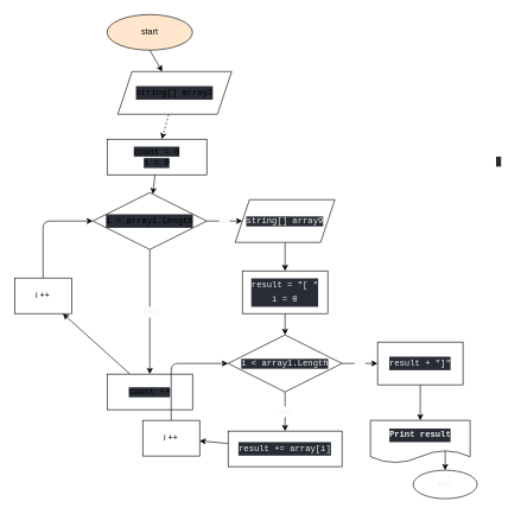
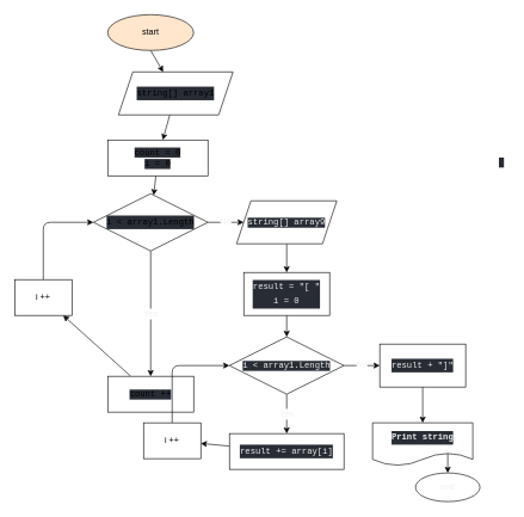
  <mxCell id="0" />
  <mxCell id="1" parent="0" />
  <mxCell id="2" value="" style="edgeStyle=none;html=1;" edge="1" parent="1" target="5"><mxGeometry relative="1" as="geometry"><mxPoint x="210" y="70" as="sourcePoint" /></mxGeometry></mxCell>
  <mxCell id="3" value="start" style="ellipse;whiteSpace=wrap;html=1;fillColor=#ffe6cc;" vertex="1" parent="1"><mxGeometry x="150" y="20" width="120" height="50" as="geometry" /></mxCell>
- <mxCell id="4" value="" style="edgeStyle=none;html=1;fontSize=12;fontColor=#F0F0F0;dashed=1;" edge="1" parent="1" source="5" target="7"><mxGeometry relative="1" as="geometry" /></mxCell>
+ <mxCell id="4" value="" style="edgeStyle=none;html=1;fontSize=12;fontColor=#F0F0F0;" edge="1" parent="1" source="5" target="7"><mxGeometry relative="1" as="geometry" /></mxCell>
  <mxCell id="5" value="&lt;p style=&quot;background-color: rgb(40 , 44 , 52) ; font-family: &amp;#34;jetbrains mono&amp;#34; , &amp;#34;consolas&amp;#34; , &amp;#34;courier new&amp;#34; , monospace ; line-height: 19px&quot;&gt;string[] array1&lt;/p&gt;" style="shape=parallelogram;perimeter=parallelogramPerimeter;whiteSpace=wrap;html=1;fixedSize=1;align=center;" vertex="1" parent="1"><mxGeometry x="165" y="100" width="160" height="60" as="geometry" /></mxCell>
  <mxCell id="6" value="" style="edgeStyle=none;html=1;fontSize=12;fontColor=#F0F0F0;" edge="1" parent="1" source="7" target="10"><mxGeometry relative="1" as="geometry" /></mxCell>
  <mxCell id="7" value="&lt;font style=&quot;font-size: 12px&quot;&gt;&lt;span style=&quot;background-color: rgb(40 , 44 , 52) ; font-family: &amp;#34;jetbrains mono&amp;#34; , &amp;#34;consolas&amp;#34; , &amp;#34;courier new&amp;#34; , monospace&quot;&gt;count = 0&lt;br&gt;&lt;/span&gt;&lt;/font&gt;&lt;span style=&quot;font-family: &amp;#34;jetbrains mono&amp;#34; , &amp;#34;consolas&amp;#34; , &amp;#34;courier new&amp;#34; , monospace ; background-color: rgb(40 , 44 , 52)&quot;&gt;i = 0&lt;br&gt;&lt;/span&gt;" style="whiteSpace=wrap;html=1;" vertex="1" parent="1"><mxGeometry x="150" y="195" width="140" height="50" as="geometry" /></mxCell>
  <mxCell id="8" value="Yes" style="edgeStyle=none;html=1;fontSize=12;fontColor=#F0F0F0;" edge="1" parent="1" source="10" target="12"><mxGeometry relative="1" as="geometry" /></mxCell>
  <mxCell id="9" value="No" style="edgeStyle=none;html=1;fontSize=12;fontColor=#F0F0F0;" edge="1" parent="1" source="10" target="16"><mxGeometry relative="1" as="geometry"><mxPoint x="330" y="300" as="targetPoint" /></mxGeometry></mxCell>
  <mxCell id="10" value="&lt;p style=&quot;background-color: rgb(40 , 44 , 52) ; font-family: &amp;#34;jetbrains mono&amp;#34; , &amp;#34;consolas&amp;#34; , &amp;#34;courier new&amp;#34; , monospace ; line-height: 19px&quot;&gt;i &amp;lt; array1.Length&lt;/p&gt;" style="rhombus;whiteSpace=wrap;html=1;" vertex="1" parent="1"><mxGeometry x="130" y="270" width="160" height="80" as="geometry" /></mxCell>
  <mxCell id="11" value="" style="edgeStyle=none;html=1;fontSize=12;fontColor=#F0F0F0;" edge="1" parent="1" source="12" target="14"><mxGeometry relative="1" as="geometry" /></mxCell>
  <mxCell id="12" value="&lt;span style=&quot;font-family: &amp;#34;jetbrains mono&amp;#34; , &amp;#34;consolas&amp;#34; , &amp;#34;courier new&amp;#34; , monospace ; background-color: rgb(40 , 44 , 52)&quot;&gt;count ++&lt;/span&gt;" style="whiteSpace=wrap;html=1;" vertex="1" parent="1"><mxGeometry x="150" y="525" width="120" height="50" as="geometry" /></mxCell>
  <mxCell id="13" style="edgeStyle=none;html=1;fontSize=12;fontColor=#F0F0F0;" edge="1" parent="1" source="14" target="10"><mxGeometry relative="1" as="geometry"><Array as="points"><mxPoint x="60" y="310" /></Array></mxGeometry></mxCell>
  <mxCell id="14" value="i ++" style="whiteSpace=wrap;html=1;" vertex="1" parent="1"><mxGeometry x="20" y="390" width="80" height="50" as="geometry" /></mxCell>
  <mxCell id="15" value="" style="edgeStyle=none;html=1;fontSize=12;fontColor=#F0F0F0;" edge="1" parent="1" source="16" target="18"><mxGeometry relative="1" as="geometry" /></mxCell>
  <mxCell id="16" value="&lt;span style=&quot;font-family: &amp;#34;jetbrains mono&amp;#34; , &amp;#34;consolas&amp;#34; , &amp;#34;courier new&amp;#34; , monospace ; background-color: rgb(40 , 44 , 52)&quot;&gt;string[] array9&lt;/span&gt;" style="shape=parallelogram;perimeter=parallelogramPerimeter;whiteSpace=wrap;html=1;fixedSize=1;fontSize=12;fontColor=#F0F0F0;" vertex="1" parent="1"><mxGeometry x="330" y="280" width="140" height="60" as="geometry" /></mxCell>
  <mxCell id="17" value="" style="edgeStyle=none;html=1;fontSize=12;fontColor=#F0F0F0;" edge="1" parent="1" source="18"><mxGeometry relative="1" as="geometry"><mxPoint x="400" y="470" as="targetPoint" /></mxGeometry></mxCell>
  <mxCell id="18" value="&lt;p style=&quot;background-color: rgb(40 , 44 , 52) ; line-height: 19px&quot;&gt;&lt;font face=&quot;jetbrains mono, consolas, courier new, monospace&quot;&gt;result = &quot;[ &quot;&lt;br&gt;&lt;/font&gt;&lt;span style=&quot;font-family: &amp;#34;jetbrains mono&amp;#34; , &amp;#34;consolas&amp;#34; , &amp;#34;courier new&amp;#34; , monospace&quot;&gt;i&lt;/span&gt;&lt;span style=&quot;font-family: &amp;#34;jetbrains mono&amp;#34; , &amp;#34;consolas&amp;#34; , &amp;#34;courier new&amp;#34; , monospace&quot;&gt; &lt;/span&gt;&lt;span style=&quot;font-family: &amp;#34;jetbrains mono&amp;#34; , &amp;#34;consolas&amp;#34; , &amp;#34;courier new&amp;#34; , monospace&quot;&gt;=&lt;/span&gt;&lt;span style=&quot;font-family: &amp;#34;jetbrains mono&amp;#34; , &amp;#34;consolas&amp;#34; , &amp;#34;courier new&amp;#34; , monospace&quot;&gt; &lt;/span&gt;&lt;span style=&quot;font-family: &amp;#34;jetbrains mono&amp;#34; , &amp;#34;consolas&amp;#34; , &amp;#34;courier new&amp;#34; , monospace&quot;&gt;0&lt;/span&gt;&lt;/p&gt;" style="whiteSpace=wrap;html=1;fontColor=#F0F0F0;" vertex="1" parent="1"><mxGeometry x="340" y="380" width="120" height="60" as="geometry" /></mxCell>
  <mxCell id="19" value="Yes" style="edgeStyle=none;html=1;fontSize=12;fontColor=#F0F0F0;" edge="1" parent="1" source="21" target="25"><mxGeometry relative="1" as="geometry" /></mxCell>
  <mxCell id="20" value="No" style="edgeStyle=none;html=1;fontSize=12;fontColor=#F0F0F0;entryX=0;entryY=0.5;entryDx=0;entryDy=0;" edge="1" parent="1" source="21" target="27"><mxGeometry relative="1" as="geometry"><mxPoint x="527" y="510" as="targetPoint" /></mxGeometry></mxCell>
  <mxCell id="21" value="&lt;span style=&quot;font-family: &amp;#34;jetbrains mono&amp;#34; , &amp;#34;consolas&amp;#34; , &amp;#34;courier new&amp;#34; , monospace ; background-color: rgb(40 , 44 , 52)&quot;&gt;i &amp;lt; array1.Length&lt;/span&gt;" style="rhombus;whiteSpace=wrap;html=1;fontSize=12;fontColor=#F0F0F0;" vertex="1" parent="1"><mxGeometry x="320" y="470" width="160" height="80" as="geometry" /></mxCell>
  <mxCell id="22" style="edgeStyle=none;html=1;entryX=0;entryY=0.5;entryDx=0;entryDy=0;fontSize=12;fontColor=#F0F0F0;" edge="1" parent="1" source="23" target="21"><mxGeometry relative="1" as="geometry"><Array as="points"><mxPoint x="240" y="510" /></Array></mxGeometry></mxCell>
  <mxCell id="23" value="i ++" style="whiteSpace=wrap;html=1;" vertex="1" parent="1"><mxGeometry x="200" y="590" width="80" height="50" as="geometry" /></mxCell>
  <mxCell id="24" style="edgeStyle=none;html=1;fontSize=12;fontColor=#F0F0F0;" edge="1" parent="1" source="25" target="23"><mxGeometry relative="1" as="geometry" /></mxCell>
  <mxCell id="25" value="&lt;p style=&quot;background-color: rgb(40 , 44 , 52) ; font-family: &amp;#34;jetbrains mono&amp;#34; , &amp;#34;consolas&amp;#34; , &amp;#34;courier new&amp;#34; , monospace ; line-height: 19px&quot;&gt;result += array[i]&lt;/p&gt;" style="whiteSpace=wrap;html=1;fontColor=#F0F0F0;" vertex="1" parent="1"><mxGeometry x="320" y="605" width="160" height="50" as="geometry" /></mxCell>
  <mxCell id="26" value="" style="edgeStyle=none;html=1;fontSize=12;fontColor=#F0F0F0;" edge="1" parent="1" source="27" target="29"><mxGeometry relative="1" as="geometry" /></mxCell>
  <mxCell id="27" value="&lt;p style=&quot;background-color: rgb(40 , 44 , 52) ; font-family: &amp;#34;jetbrains mono&amp;#34; , &amp;#34;consolas&amp;#34; , &amp;#34;courier new&amp;#34; , monospace ; line-height: 19px&quot;&gt;result + &quot;]&quot;&lt;/p&gt;" style="rounded=0;whiteSpace=wrap;html=1;fontSize=12;fontColor=#F0F0F0;" vertex="1" parent="1"><mxGeometry x="530" y="480" width="120" height="60" as="geometry" /></mxCell>
  <mxCell id="28" value="" style="edgeStyle=none;html=1;fontSize=12;fontColor=#F0F0F0;" edge="1" parent="1" target="31"><mxGeometry relative="1" as="geometry"><mxPoint x="625" y="630" as="sourcePoint" /></mxGeometry></mxCell>
- <mxCell id="29" value="&lt;p style=&quot;background-color: rgb(40 , 44 , 52) ; font-family: &amp;#34;jetbrains mono&amp;#34; , &amp;#34;consolas&amp;#34; , &amp;#34;courier new&amp;#34; , monospace ; line-height: 19px&quot;&gt;&lt;span style=&quot;font-weight: bold&quot;&gt;Print result&lt;/span&gt;&lt;/p&gt;" style="shape=document;whiteSpace=wrap;html=1;boundedLbl=1;fontColor=#F0F0F0;rounded=0;" vertex="1" parent="1"><mxGeometry x="520" y="590" width="140" height="60" as="geometry" /></mxCell>
+ <mxCell id="29" value="&lt;p style=&quot;background-color: rgb(40 , 44 , 52) ; font-family: &amp;#34;jetbrains mono&amp;#34; , &amp;#34;consolas&amp;#34; , &amp;#34;courier new&amp;#34; , monospace ; line-height: 19px&quot;&gt;&lt;span style=&quot;font-weight: bold&quot;&gt;Print string&lt;/span&gt;&lt;/p&gt;" style="shape=document;whiteSpace=wrap;html=1;boundedLbl=1;fontColor=#F0F0F0;rounded=0;" vertex="1" parent="1"><mxGeometry x="520" y="590" width="140" height="60" as="geometry" /></mxCell>
  <mxCell id="30" value="&lt;p style=&quot;background-color: rgb(40 , 44 , 52) ; font-family: &amp;#34;jetbrains mono&amp;#34; , &amp;#34;consolas&amp;#34; , &amp;#34;courier new&amp;#34; , monospace ; line-height: 19px&quot;&gt;&lt;/p&gt;&lt;span style=&quot;font-family: &amp;#34;jetbrains mono&amp;#34; , &amp;#34;consolas&amp;#34; , &amp;#34;courier new&amp;#34; , monospace ; background-color: rgb(40 , 44 , 52)&quot;&gt;&amp;nbsp;&lt;/span&gt;" style="text;html=1;align=center;verticalAlign=middle;resizable=0;points=[];autosize=1;strokeColor=none;fillColor=none;fontSize=12;fontColor=#F0F0F0;" vertex="1" parent="1"><mxGeometry x="690" y="205" width="20" height="30" as="geometry" /></mxCell>
  <mxCell id="31" value="end" style="ellipse;whiteSpace=wrap;html=1;fontColor=#F0F0F0;rounded=0;" vertex="1" parent="1"><mxGeometry x="580" y="660" width="90" height="40" as="geometry" /></mxCell>
